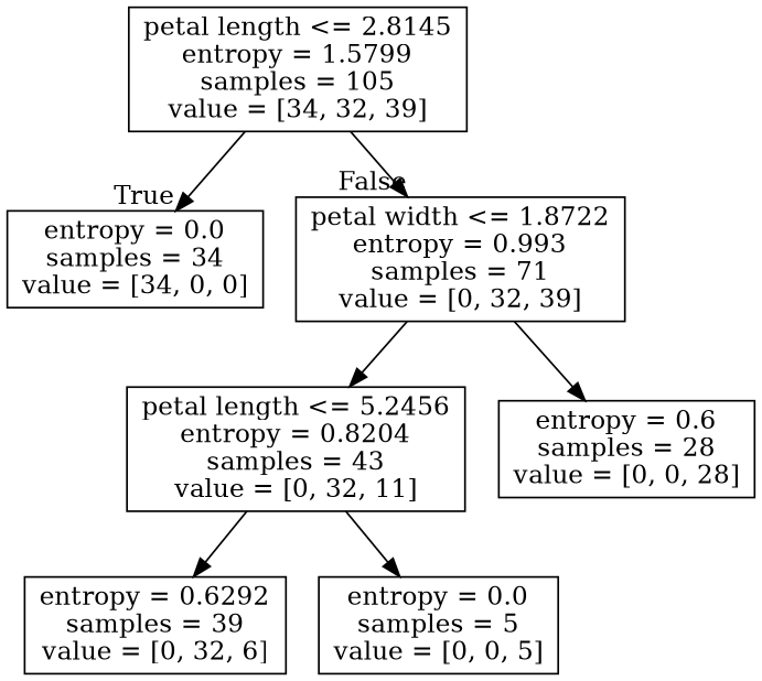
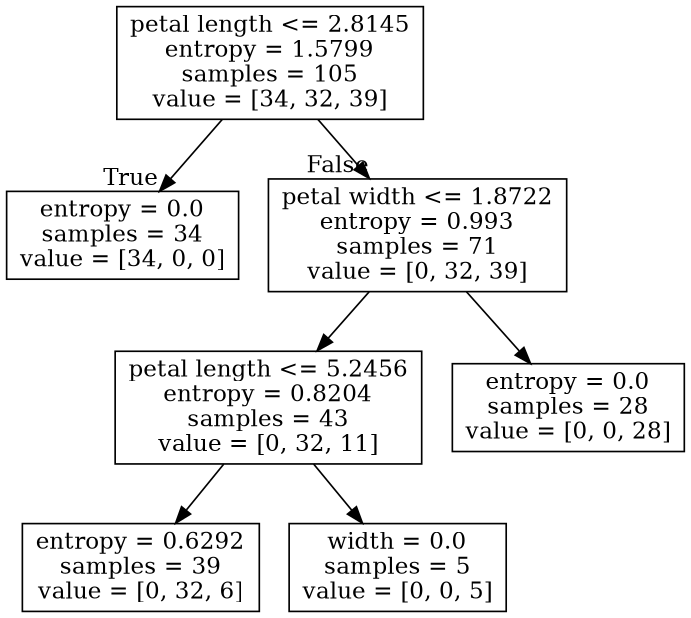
  digraph {
    node [shape=box]
    n1 [label="petal length <= 2.8145\nentropy = 1.5799\nsamples = 105\nvalue = [34, 32, 39]"]
    n2 [label="entropy = 0.0\nsamples = 34\nvalue = [34, 0, 0]"]
    n3 [label="petal width <= 1.8722\nentropy = 0.993\nsamples = 71\nvalue = [0, 32, 39]"]
    n4 [label="petal length <= 5.2456\nentropy = 0.8204\nsamples = 43\nvalue = [0, 32, 11]"]
-   n5 [label="entropy = 0.6\nsamples = 28\nvalue = [0, 0, 28]"]
+   n5 [label="entropy = 0.0\nsamples = 28\nvalue = [0, 0, 28]"]
    n6 [label="entropy = 0.6292\nsamples = 39\nvalue = [0, 32, 6]"]
-   n7 [label="entropy = 0.0\nsamples = 5\nvalue = [0, 0, 5]"]
+   n7 [label="width = 0.0\nsamples = 5\nvalue = [0, 0, 5]"]
    n1 -> n2 [headlabel=True labelangle=45 labeldistance=2.5]
    n1 -> n3 [headlabel=False labelangle=-45 labeldistance=2.5]
    n3 -> n4
    n3 -> n5
    n4 -> n6
    n4 -> n7
  }
